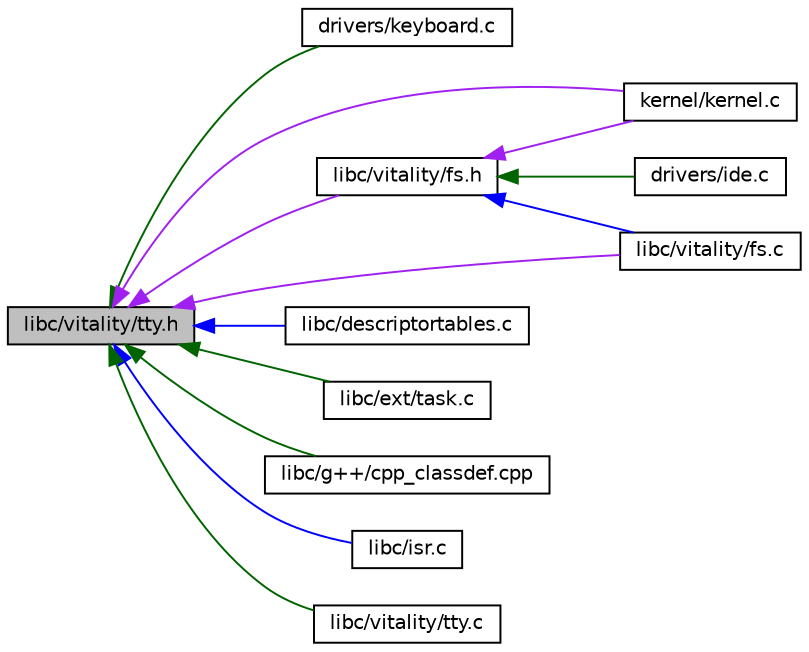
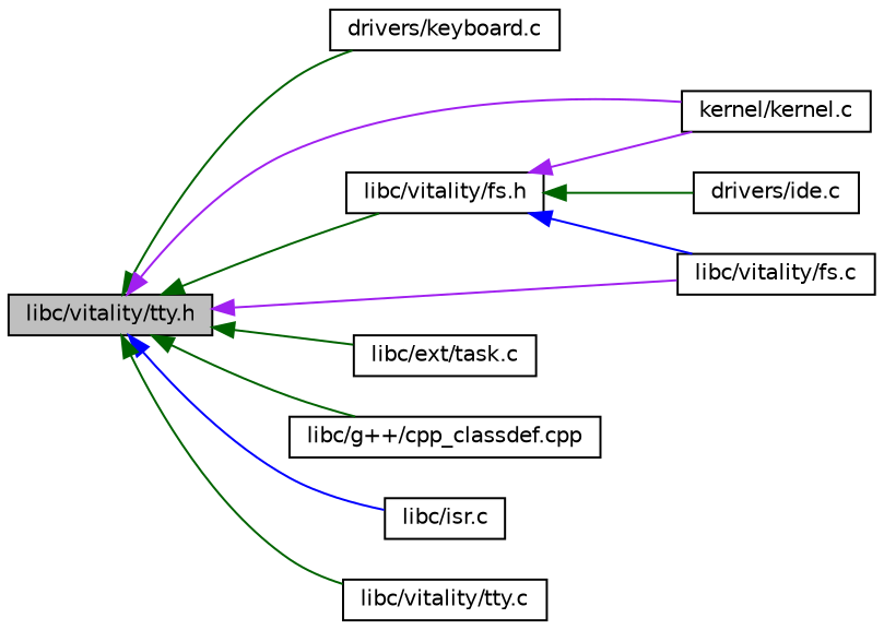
  digraph {
    rankdir=LR
    node [color=black fillcolor=white fontname=Helvetica fontsize=10 shape=record style=filled]
    edge [color=darkgreen dir=back fontname=Helvetica fontsize=10 labelfontname=Helvetica labelfontsize=10 style=solid]
    n1 [fillcolor=grey75 fontcolor=black height=0.2 label="libc/vitality/tty.h" width=0.4]
    n2 [height=0.2 label="drivers/keyboard.c" width=0.4]
    n3 [height=0.2 label="kernel/kernel.c" width=0.4]
    n4 [height=0.2 label="libc/vitality/fs.h" width=0.4]
    n5 [height=0.2 label="libc/vitality/fs.c" width=0.4]
-   n6 [height=0.2 label="libc/descriptortables.c" width=0.4]
    n7 [height=0.2 label="libc/ext/task.c" width=0.4]
    n8 [height=0.2 label="libc/g++/cpp_classdef.cpp" width=0.4]
    n9 [height=0.2 label="libc/isr.c" width=0.4]
    n10 [height=0.2 label="libc/vitality/tty.c" width=0.4]
    n11 [height=0.2 label="drivers/ide.c" width=0.4]
    n1 -> n2
    n1 -> n3 [color=purple]
-   n1 -> n4 [color=purple]
+   n1 -> n4
    n1 -> n5 [color=purple]
-   n1 -> n6 [color=blue]
    n1 -> n7
    n1 -> n8
    n1 -> n9 [color=blue]
    n1 -> n10
    n4 -> n3 [color=purple]
    n4 -> n5 [color=blue]
    n4 -> n11
  }
